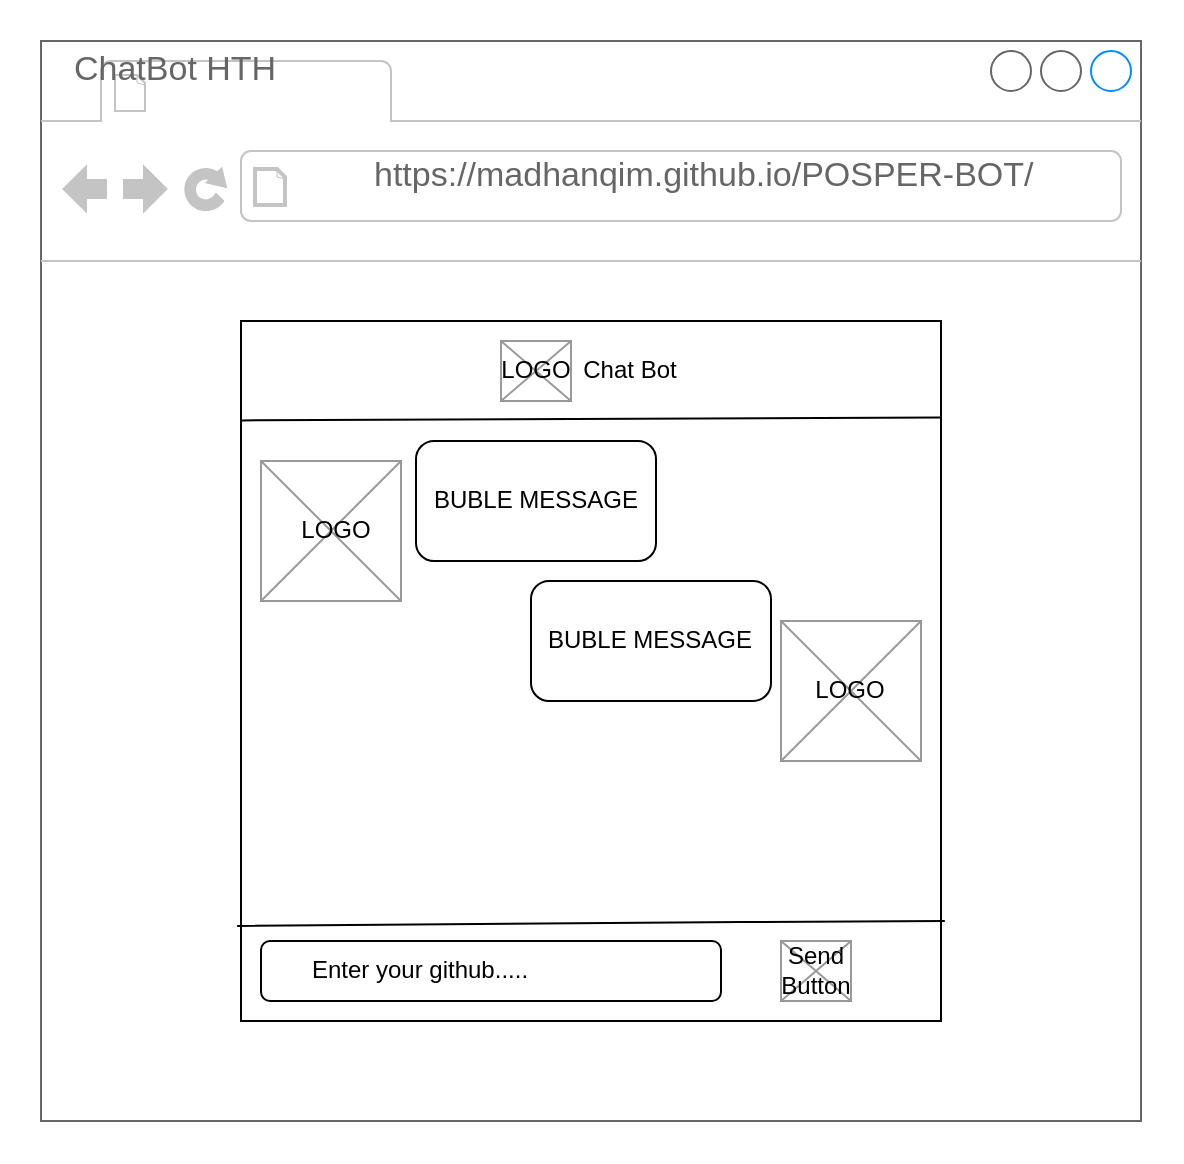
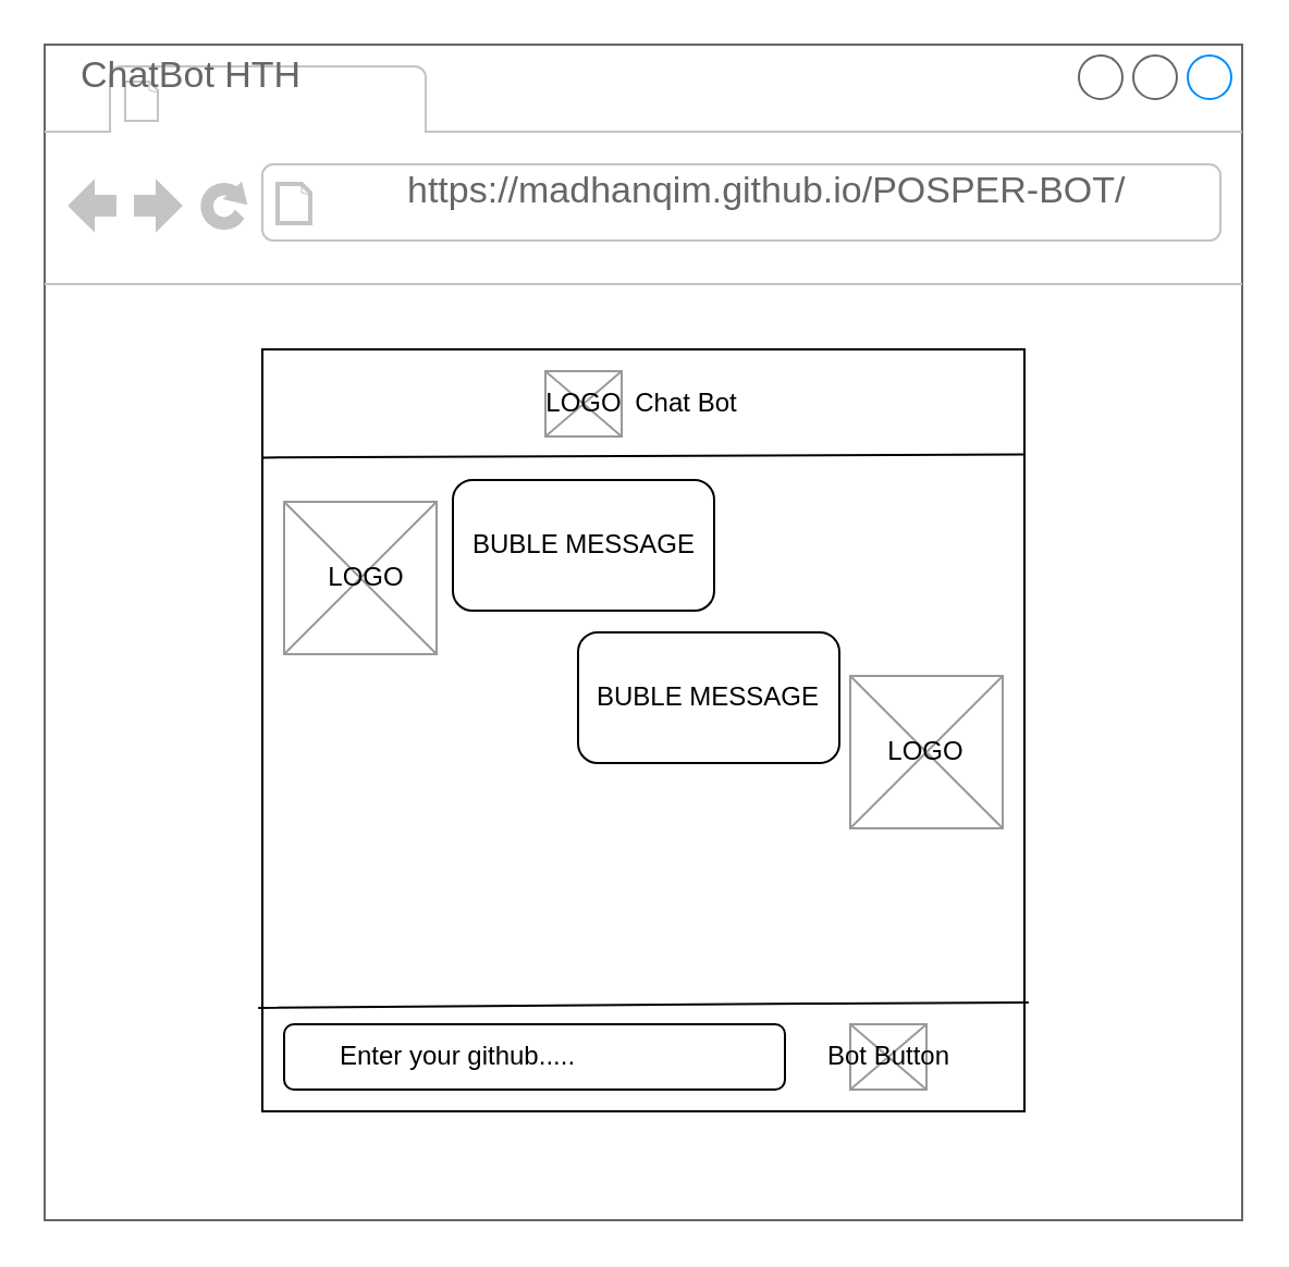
  <mxCell id="0" />
  <mxCell id="1" parent="0" />
  <mxCell id="2" value="" style="strokeWidth=1;shadow=0;dashed=0;align=center;html=1;shape=mxgraph.mockup.containers.browserWindow;rSize=0;strokeColor=#666666;strokeColor2=#008cff;strokeColor3=#c4c4c4;mainText=,;recursiveResize=0;" vertex="1" parent="1"><mxGeometry x="20" y="20" width="550" height="540" as="geometry" /></mxCell>
  <mxCell id="3" value="ChatBot HTH" style="strokeWidth=1;shadow=0;dashed=0;align=center;html=1;shape=mxgraph.mockup.containers.anchor;fontSize=17;fontColor=#666666;align=left;whiteSpace=wrap;" vertex="1" parent="2"><mxGeometry x="15" y="2" width="110" height="26" as="geometry" /></mxCell>
  <mxCell id="4" value="https://madhanqim.github.io/POSPER-BOT/" style="strokeWidth=1;shadow=0;dashed=0;align=center;html=1;shape=mxgraph.mockup.containers.anchor;rSize=0;fontSize=17;fontColor=#666666;align=left;" vertex="1" parent="2"><mxGeometry x="165" y="55" width="250" height="26" as="geometry" /></mxCell>
  <mxCell id="5" value="" style="whiteSpace=wrap;html=1;aspect=fixed;" vertex="1" parent="2"><mxGeometry x="100" y="140" width="350" height="350" as="geometry" /></mxCell>
  <mxCell id="6" value="" style="endArrow=none;html=1;rounded=0;entryX=0.001;entryY=0.142;entryDx=0;entryDy=0;entryPerimeter=0;exitX=1;exitY=0.138;exitDx=0;exitDy=0;exitPerimeter=0;" edge="1" parent="2" source="5" target="5"><mxGeometry width="50" height="50" relative="1" as="geometry"><mxPoint x="240" y="310" as="sourcePoint" /><mxPoint x="290" y="260" as="targetPoint" /></mxGeometry></mxCell>
  <mxCell id="7" value="" style="verticalLabelPosition=bottom;shadow=0;dashed=0;align=center;html=1;verticalAlign=top;strokeWidth=1;shape=mxgraph.mockup.graphics.simpleIcon;strokeColor=#999999;" vertex="1" parent="2"><mxGeometry x="230" y="150" width="35" height="30" as="geometry" /></mxCell>
  <mxCell id="8" value="Chat Bot" style="text;html=1;align=center;verticalAlign=middle;whiteSpace=wrap;rounded=0;" vertex="1" parent="2"><mxGeometry x="265" y="150" width="60" height="30" as="geometry" /></mxCell>
  <mxCell id="9" value="LOGO" style="text;html=1;align=center;verticalAlign=middle;whiteSpace=wrap;rounded=0;" vertex="1" parent="2"><mxGeometry x="207.5" y="160" width="80" height="10" as="geometry" /></mxCell>
  <mxCell id="10" value="" style="verticalLabelPosition=bottom;shadow=0;dashed=0;align=center;html=1;verticalAlign=top;strokeWidth=1;shape=mxgraph.mockup.graphics.simpleIcon;strokeColor=#999999;" vertex="1" parent="2"><mxGeometry x="110" y="210" width="70" height="70" as="geometry" /></mxCell>
  <mxCell id="11" value="BUBLE MESSAGE" style="rounded=1;whiteSpace=wrap;html=1;" vertex="1" parent="2"><mxGeometry x="187.5" y="200" width="120" height="60" as="geometry" /></mxCell>
  <mxCell id="12" value="LOGO" style="text;html=1;align=center;verticalAlign=middle;whiteSpace=wrap;rounded=0;" vertex="1" parent="2"><mxGeometry x="107.5" y="240" width="80" height="10" as="geometry" /></mxCell>
  <mxCell id="13" value="" style="verticalLabelPosition=bottom;shadow=0;dashed=0;align=center;html=1;verticalAlign=top;strokeWidth=1;shape=mxgraph.mockup.graphics.simpleIcon;strokeColor=#999999;" vertex="1" parent="2"><mxGeometry x="370" y="290" width="70" height="70" as="geometry" /></mxCell>
  <mxCell id="14" value="LOGO" style="text;html=1;align=center;verticalAlign=middle;whiteSpace=wrap;rounded=0;" vertex="1" parent="2"><mxGeometry x="375" y="310" width="60" height="30" as="geometry" /></mxCell>
  <mxCell id="15" value="BUBLE MESSAGE" style="rounded=1;whiteSpace=wrap;html=1;" vertex="1" parent="2"><mxGeometry x="245" y="270" width="120" height="60" as="geometry" /></mxCell>
  <mxCell id="16" value="" style="endArrow=none;html=1;rounded=0;exitX=-0.006;exitY=0.834;exitDx=0;exitDy=0;exitPerimeter=0;entryX=1.005;entryY=0.827;entryDx=0;entryDy=0;entryPerimeter=0;" edge="1" parent="2"><mxGeometry width="50" height="50" relative="1" as="geometry"><mxPoint x="98.07" y="442.45" as="sourcePoint" /><mxPoint x="451.92" y="440.0" as="targetPoint" /><Array as="points"><mxPoint x="350.17" y="440.55" /></Array></mxGeometry></mxCell>
  <mxCell id="17" value="" style="rounded=1;whiteSpace=wrap;html=1;" vertex="1" parent="2"><mxGeometry x="110" y="450" width="230" height="30" as="geometry" /></mxCell>
  <mxCell id="18" value="Enter your github....." style="text;html=1;align=center;verticalAlign=middle;whiteSpace=wrap;rounded=0;" vertex="1" parent="2"><mxGeometry x="90" y="450" width="200" height="30" as="geometry" /></mxCell>
  <mxCell id="19" value="" style="verticalLabelPosition=bottom;shadow=0;dashed=0;align=center;html=1;verticalAlign=top;strokeWidth=1;shape=mxgraph.mockup.graphics.simpleIcon;strokeColor=#999999;" vertex="1" parent="2"><mxGeometry x="370" y="450" width="35" height="30" as="geometry" /></mxCell>
- <mxCell id="20" value="Send Button" style="text;html=1;align=center;verticalAlign=middle;whiteSpace=wrap;rounded=0;" vertex="1" parent="2"><mxGeometry x="357.5" y="450" width="60" height="30" as="geometry" /></mxCell>
+ <mxCell id="20" value="Bot Button" style="text;html=1;align=center;verticalAlign=middle;whiteSpace=wrap;rounded=0;" vertex="1" parent="2"><mxGeometry x="357.5" y="450" width="60" height="30" as="geometry" /></mxCell>
